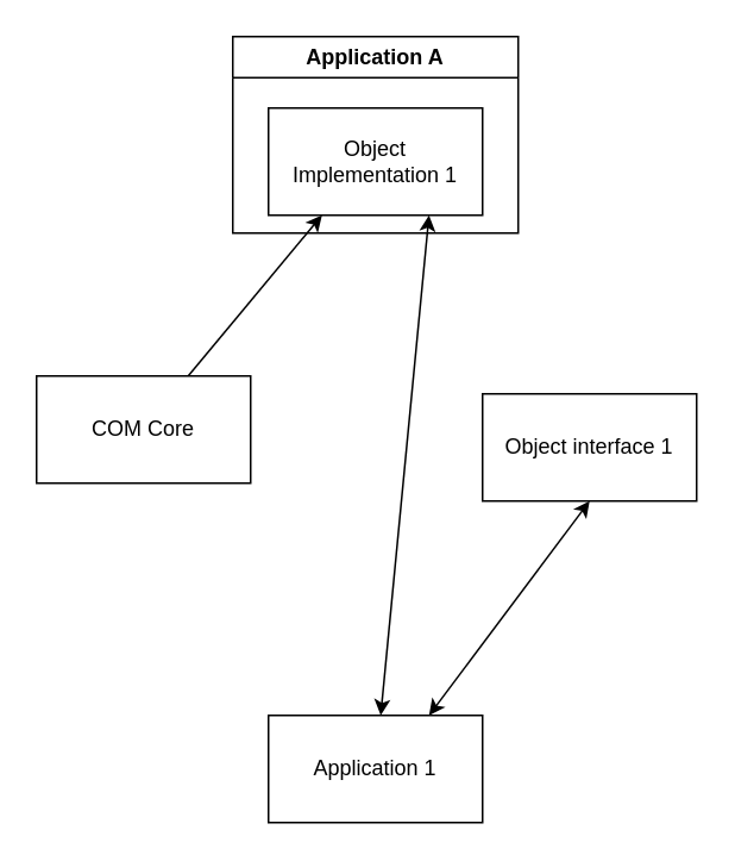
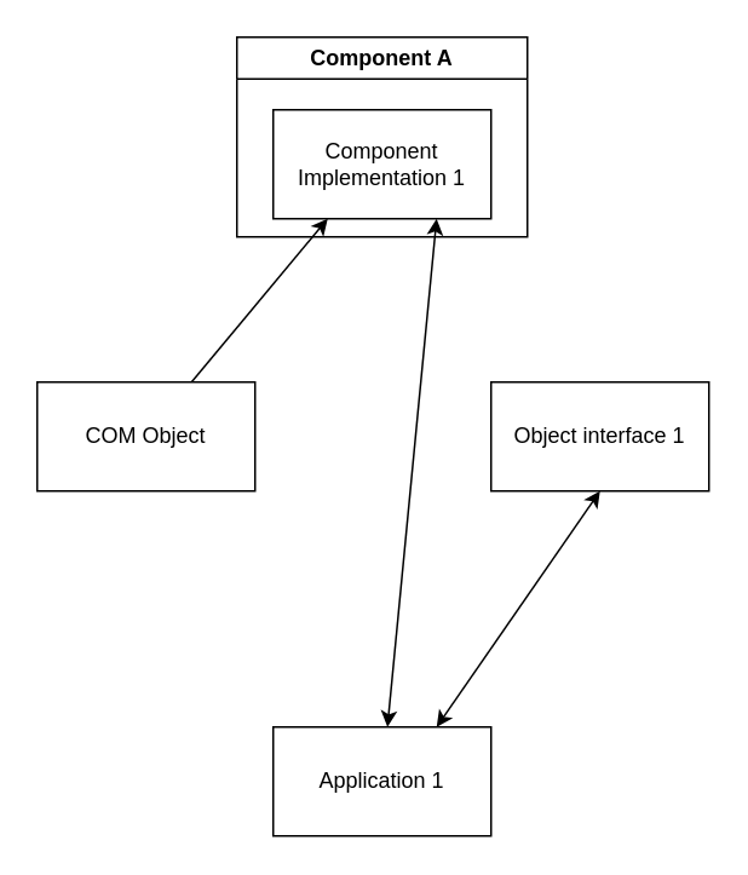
  <mxCell id="0" />
  <mxCell id="1" parent="0" />
- <mxCell id="2" value="Application A" style="swimlane;whiteSpace=wrap;html=1;" parent="1" vertex="1"><mxGeometry x="130" y="20" width="160" height="110" as="geometry" /></mxCell>
- <mxCell id="3" value="Object Implementation 1" style="rounded=0;whiteSpace=wrap;html=1;" parent="2" vertex="1"><mxGeometry x="20" y="40" width="120" height="60" as="geometry" /></mxCell>
+ <mxCell id="2" value="Component A" style="swimlane;whiteSpace=wrap;html=1;" parent="1" vertex="1"><mxGeometry x="130" y="20" width="160" height="110" as="geometry" /></mxCell>
+ <mxCell id="3" value="Component Implementation 1" style="rounded=0;whiteSpace=wrap;html=1;" parent="2" vertex="1"><mxGeometry x="20" y="40" width="120" height="60" as="geometry" /></mxCell>
  <mxCell id="4" style="edgeStyle=none;html=1;entryX=0.5;entryY=1;entryDx=0;entryDy=0;startArrow=classic;startFill=1;exitX=0.75;exitY=0;exitDx=0;exitDy=0;" parent="1" source="5" target="8" edge="1"><mxGeometry relative="1" as="geometry" /></mxCell>
  <mxCell id="5" value="Application 1" style="rounded=0;whiteSpace=wrap;html=1;" parent="1" vertex="1"><mxGeometry x="150" y="400" width="120" height="60" as="geometry" /></mxCell>
  <mxCell id="6" style="edgeStyle=none;html=1;entryX=0.25;entryY=1;entryDx=0;entryDy=0;startArrow=none;startFill=0;" parent="1" source="7" target="3" edge="1"><mxGeometry relative="1" as="geometry" /></mxCell>
- <mxCell id="7" value="COM Core" style="rounded=0;whiteSpace=wrap;html=1;" parent="1" vertex="1"><mxGeometry x="20" y="210" width="120" height="60" as="geometry" /></mxCell>
- <mxCell id="8" value="Object interface 1" style="rounded=0;whiteSpace=wrap;html=1;" parent="1" vertex="1"><mxGeometry x="270" y="220" width="120" height="60" as="geometry" /></mxCell>
+ <mxCell id="7" value="COM Object" style="rounded=0;whiteSpace=wrap;html=1;" parent="1" vertex="1"><mxGeometry x="20" y="210" width="120" height="60" as="geometry" /></mxCell>
+ <mxCell id="8" value="Object interface 1" style="rounded=0;whiteSpace=wrap;html=1;" parent="1" vertex="1"><mxGeometry x="270" y="210" width="120" height="60" as="geometry" /></mxCell>
  <mxCell id="9" style="edgeStyle=none;html=1;startArrow=classic;startFill=1;exitX=0.75;exitY=1;exitDx=0;exitDy=0;" parent="1" source="3" target="5" edge="1"><mxGeometry relative="1" as="geometry" /></mxCell>
